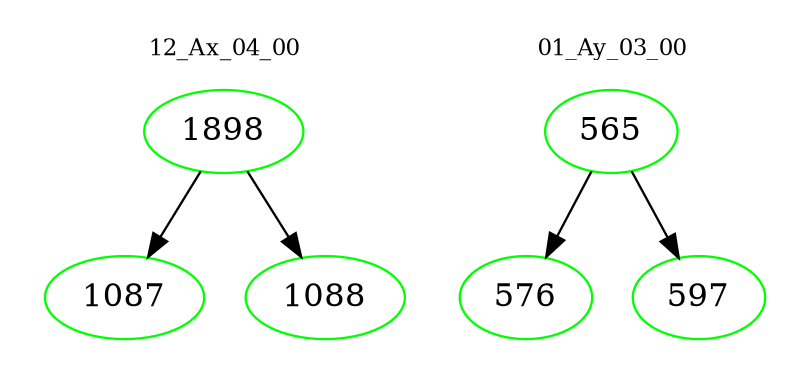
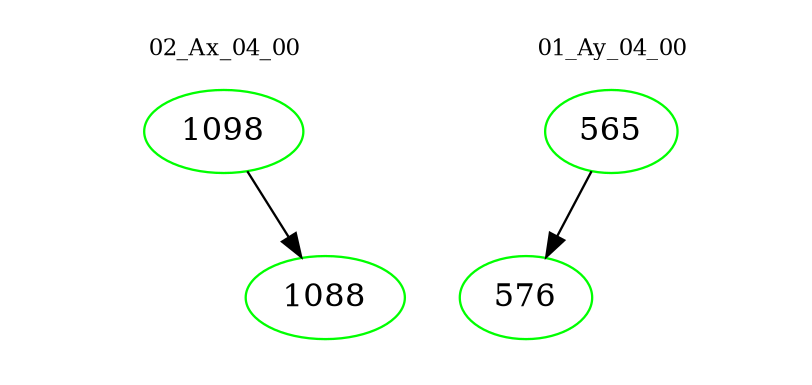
  digraph {
    fontname="DejaVu Serif"
    node [color=green fontname="DejaVu Serif"]
    edge [color=black fontname="DejaVu Serif"]
-   n1 [label=1898]
-   n2 [label=1087]
+   n1 [label=1098]
    n3 [label=1088]
    n4 [label=576]
    n5 [label=565]
-   n6 [label=597]
    subgraph cluster_1 {
      color=white
      fontsize=10
-     label="12_Ax_04_00"
+     label="02_Ax_04_00"
      n1
-     n2
      n3
    }
    subgraph cluster_2 {
      color=white
      fontsize=10
-     label="01_Ay_03_00"
+     label="01_Ay_04_00"
      n4
      n5
-     n6
    }
-   n1 -> n2
    n1 -> n3
    n5 -> n4
-   n5 -> n6
  }
